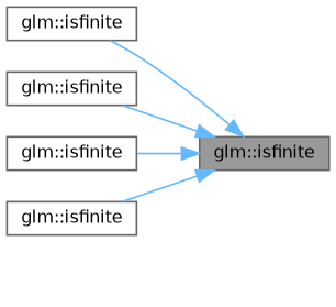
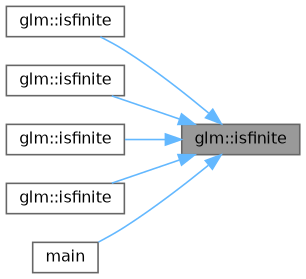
  digraph {
    rankdir=RL
    node [color=grey40 fillcolor=white fontname=Helvetica fontsize=10 shape=box style=filled]
    edge [color=steelblue1 dir=back fontname=Helvetica fontsize=10 labelfontname=Helvetica labelfontsize=10 style=solid]
    n1 [color=gray40 fillcolor=grey60 fontcolor=black height=0.2 label="glm::isfinite" width=0.4]
    n2 [height=0.2 label="glm::isfinite" width=0.4]
    n3 [height=0.2 label="glm::isfinite" width=0.4]
    n4 [height=0.2 label="glm::isfinite" width=0.4]
    n5 [height=0.2 label="glm::isfinite" width=0.4]
+   n6 [height=0.2 label=main width=0.4]
    n1 -> n2
    n1 -> n3
    n1 -> n4
    n1 -> n5
+   n1 -> n6
  }
